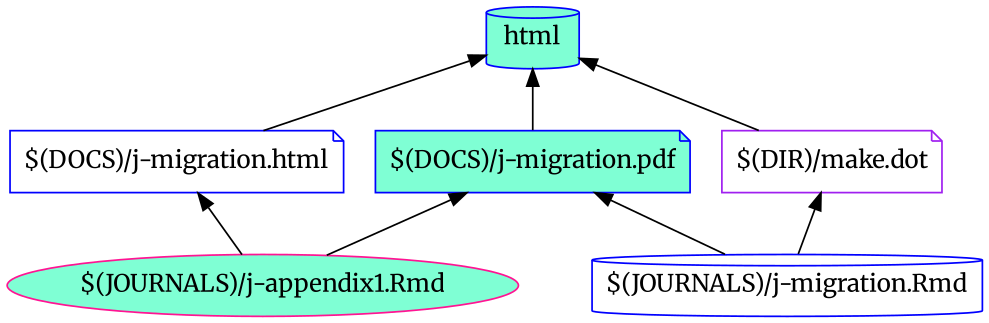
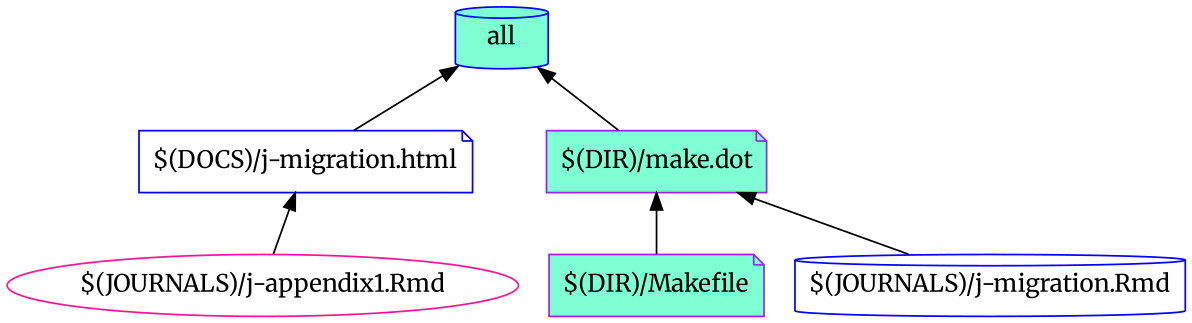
  digraph {
    fontname=Merriweather
    rankdir=BT
    node [color=blue fillcolor=aquamarine fontname=Merriweather shape=note style=filled]
    edge [fontname=Merriweather]
-   "$(DIR)/make.dot" [color=purple fillcolor=white]
-   all [shape=cylinder label=html]
+   "$(DIR)/make.dot" [color=purple]
+   all [shape=cylinder]
    "$(DOCS)/j-migration.html" [fillcolor=white]
-   "$(DOCS)/j-migration.pdf"
+   "$(DIR)/Makefile" [color=purple]
    "$(JOURNALS)/j-migration.Rmd" [fillcolor=white shape=cylinder]
-   "$(JOURNALS)/j-appendix1.Rmd" [color=deeppink shape=ellipse]
+   "$(JOURNALS)/j-appendix1.Rmd" [color=deeppink fillcolor=white shape=ellipse]
    "$(DIR)/make.dot" -> all
    "$(DOCS)/j-migration.html" -> all
-   "$(DOCS)/j-migration.pdf" -> all
+   "$(DIR)/Makefile" -> "$(DIR)/make.dot"
    "$(JOURNALS)/j-migration.Rmd" -> "$(DIR)/make.dot"
-   "$(JOURNALS)/j-migration.Rmd" -> "$(DOCS)/j-migration.pdf"
    "$(JOURNALS)/j-appendix1.Rmd" -> "$(DOCS)/j-migration.html"
-   "$(JOURNALS)/j-appendix1.Rmd" -> "$(DOCS)/j-migration.pdf"
  }
